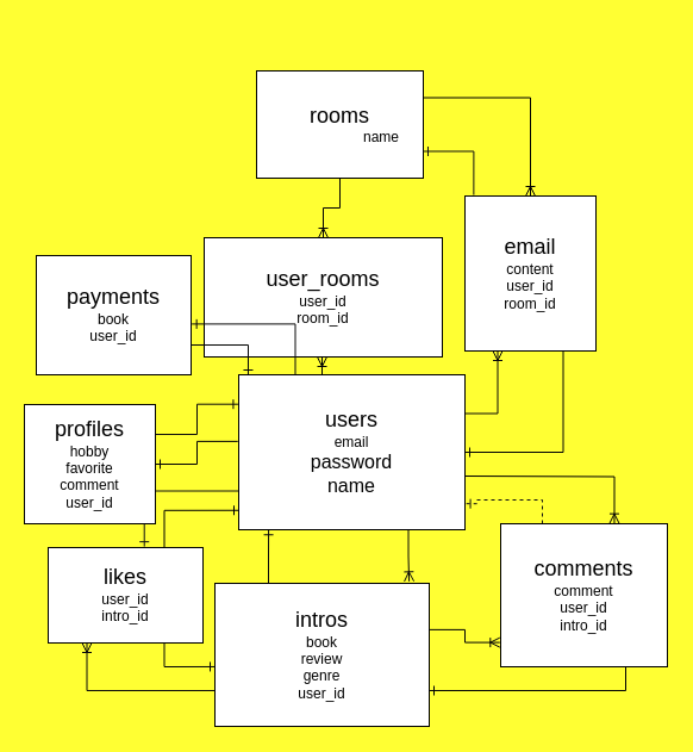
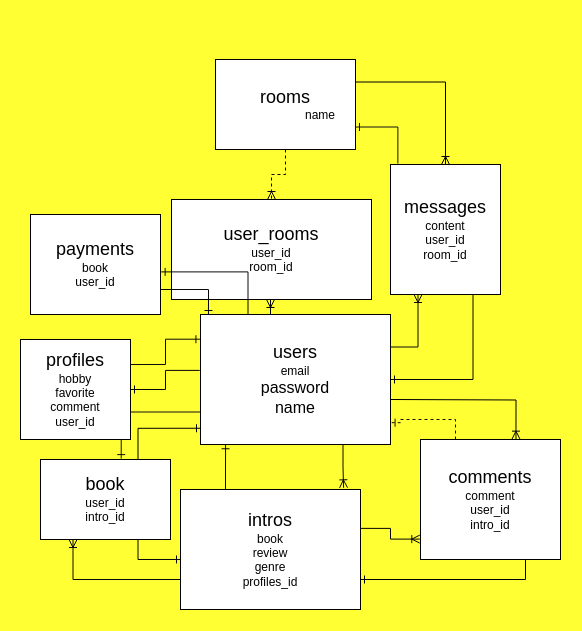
  <mxCell id="0" />
  <mxCell id="1" parent="0" />
  <mxCell id="2" style="edgeStyle=orthogonalEdgeStyle;rounded=0;orthogonalLoop=1;jettySize=auto;html=1;exitX=0.5;exitY=0;exitDx=0;exitDy=0;endArrow=ERoneToMany;endFill=0;strokeColor=#020303;" parent="1" target="15" edge="1"><mxGeometry relative="1" as="geometry"><mxPoint x="270" y="300" as="sourcePoint" /><Array as="points"><mxPoint x="270" y="255" /><mxPoint x="271" y="255" /></Array></mxGeometry></mxCell>
  <mxCell id="3" style="edgeStyle=orthogonalEdgeStyle;rounded=0;orthogonalLoop=1;jettySize=auto;html=1;exitX=1;exitY=0.5;exitDx=0;exitDy=0;entryX=0.682;entryY=-0.003;entryDx=0;entryDy=0;entryPerimeter=0;endArrow=ERoneToMany;endFill=0;strokeColor=#000000;" parent="1" target="11" edge="1"><mxGeometry relative="1" as="geometry"><mxPoint x="390" y="360" as="sourcePoint" /></mxGeometry></mxCell>
  <mxCell id="4" style="edgeStyle=orthogonalEdgeStyle;rounded=0;orthogonalLoop=1;jettySize=auto;html=1;exitX=0.5;exitY=0;exitDx=0;exitDy=0;endArrow=ERoneToMany;endFill=0;" parent="1" edge="1"><mxGeometry relative="1" as="geometry"><mxPoint x="270" y="280" as="targetPoint" /><mxPoint x="270" y="300" as="sourcePoint" /></mxGeometry></mxCell>
  <mxCell id="5" style="edgeStyle=orthogonalEdgeStyle;rounded=0;orthogonalLoop=1;jettySize=auto;html=1;exitX=0;exitY=0.75;exitDx=0;exitDy=0;entryX=0.25;entryY=1;entryDx=0;entryDy=0;endArrow=ERoneToMany;endFill=0;strokeColor=#0A0A0A;" parent="1" source="7" target="27" edge="1"><mxGeometry relative="1" as="geometry" /></mxCell>
  <mxCell id="6" style="edgeStyle=orthogonalEdgeStyle;rounded=0;orthogonalLoop=1;jettySize=auto;html=1;exitX=0.25;exitY=0;exitDx=0;exitDy=0;entryX=0.132;entryY=1.002;entryDx=0;entryDy=0;entryPerimeter=0;endArrow=ERone;endFill=0;strokeColor=#0A0A0A;" edge="1" parent="1" source="7" target="24"><mxGeometry relative="1" as="geometry" /></mxCell>
- <mxCell id="7" value="&lt;font style=&quot;font-size: 18px&quot;&gt;intros&lt;/font&gt;&lt;br&gt;book&lt;br&gt;review&lt;br&gt;genre&lt;br&gt;user_id" style="whiteSpace=wrap;html=1;align=center;" parent="1" vertex="1"><mxGeometry x="180" y="450" width="180" height="120" as="geometry" /></mxCell>
+ <mxCell id="7" value="&lt;font style=&quot;font-size: 18px&quot;&gt;intros&lt;/font&gt;&lt;br&gt;book&lt;br&gt;review&lt;br&gt;genre&lt;br&gt;profiles_id" style="whiteSpace=wrap;html=1;align=center;" parent="1" vertex="1"><mxGeometry x="180" y="450" width="180" height="120" as="geometry" /></mxCell>
  <mxCell id="8" style="edgeStyle=orthogonalEdgeStyle;rounded=0;orthogonalLoop=1;jettySize=auto;html=1;entryX=-0.005;entryY=0.83;entryDx=0;entryDy=0;endArrow=ERoneToMany;endFill=0;strokeColor=#050505;exitX=1.002;exitY=0.324;exitDx=0;exitDy=0;exitPerimeter=0;entryPerimeter=0;" parent="1" source="7" target="11" edge="1"><mxGeometry relative="1" as="geometry"><mxPoint x="400" y="580" as="sourcePoint" /></mxGeometry></mxCell>
  <mxCell id="9" style="edgeStyle=orthogonalEdgeStyle;rounded=0;orthogonalLoop=1;jettySize=auto;html=1;exitX=0.75;exitY=1;exitDx=0;exitDy=0;endArrow=ERone;endFill=0;entryX=1;entryY=0.75;entryDx=0;entryDy=0;strokeColor=#020303;" parent="1" source="11" target="7" edge="1"><mxGeometry relative="1" as="geometry"><mxPoint x="630" y="630" as="targetPoint" /></mxGeometry></mxCell>
  <mxCell id="10" style="edgeStyle=orthogonalEdgeStyle;rounded=0;orthogonalLoop=1;jettySize=auto;html=1;exitX=0.25;exitY=0;exitDx=0;exitDy=0;entryX=1.003;entryY=0.832;entryDx=0;entryDy=0;entryPerimeter=0;endArrow=ERone;endFill=0;strokeColor=#121212;dashed=1;" parent="1" source="11" target="24" edge="1"><mxGeometry relative="1" as="geometry" /></mxCell>
  <mxCell id="11" value="&lt;font&gt;&lt;span style=&quot;font-size: 18px&quot;&gt;comments&lt;/span&gt;&lt;br&gt;&lt;font style=&quot;font-size: 12px&quot;&gt;comment&lt;br&gt;user_id&lt;br&gt;intro_id&lt;/font&gt;&lt;br&gt;&lt;/font&gt;" style="whiteSpace=wrap;html=1;" parent="1" vertex="1"><mxGeometry x="420" y="400" width="140" height="120" as="geometry" /></mxCell>
- <mxCell id="12" style="edgeStyle=orthogonalEdgeStyle;rounded=0;orthogonalLoop=1;jettySize=auto;html=1;exitX=0.5;exitY=1;exitDx=0;exitDy=0;entryX=0.5;entryY=0;entryDx=0;entryDy=0;endArrow=ERoneToMany;endFill=0;strokeColor=#050505;" parent="1" source="14" target="15" edge="1"><mxGeometry relative="1" as="geometry" /></mxCell>
+ <mxCell id="12" style="edgeStyle=orthogonalEdgeStyle;rounded=0;orthogonalLoop=1;jettySize=auto;html=1;exitX=0.5;exitY=1;exitDx=0;exitDy=0;entryX=0.5;entryY=0;entryDx=0;entryDy=0;endArrow=ERoneToMany;endFill=0;strokeColor=#050505;dashed=1;" parent="1" source="14" target="15" edge="1"><mxGeometry relative="1" as="geometry" /></mxCell>
  <mxCell id="13" style="edgeStyle=orthogonalEdgeStyle;rounded=0;orthogonalLoop=1;jettySize=auto;html=1;exitX=1;exitY=0.25;exitDx=0;exitDy=0;entryX=0.5;entryY=0;entryDx=0;entryDy=0;endArrow=ERoneToMany;endFill=0;strokeColor=#000000;" parent="1" source="14" target="18" edge="1"><mxGeometry relative="1" as="geometry" /></mxCell>
  <mxCell id="14" value="&lt;font style=&quot;font-size: 18px&quot;&gt;&lt;br&gt;&lt;br&gt;&lt;br&gt;&lt;br&gt;rooms&lt;br&gt;&lt;/font&gt;&amp;nbsp; &amp;nbsp; &amp;nbsp; &amp;nbsp; &amp;nbsp; &amp;nbsp; &amp;nbsp; &amp;nbsp; &amp;nbsp; &amp;nbsp; &amp;nbsp; &amp;nbsp; &amp;nbsp; name&amp;nbsp; &amp;nbsp; &amp;nbsp; &amp;nbsp; &amp;nbsp; &amp;nbsp; &amp;nbsp; &amp;nbsp; &amp;nbsp; &amp;nbsp; &amp;nbsp; &amp;nbsp; &amp;nbsp; &amp;nbsp; &amp;nbsp; &amp;nbsp; &amp;nbsp; &amp;nbsp;&lt;br&gt;&lt;br&gt;&amp;nbsp; &amp;nbsp;&lt;br&gt;&lt;br&gt;&amp;nbsp;&lt;br&gt;&amp;nbsp;" style="whiteSpace=wrap;html=1;" parent="1" vertex="1"><mxGeometry x="215" y="20" width="140" height="90" as="geometry" /></mxCell>
  <mxCell id="15" value="&lt;font style=&quot;font-size: 18px&quot;&gt;user_rooms&lt;/font&gt;&lt;br&gt;user_id&lt;br&gt;room_id" style="whiteSpace=wrap;html=1;" parent="1" vertex="1"><mxGeometry x="171" y="160" width="200" height="100" as="geometry" /></mxCell>
  <mxCell id="16" style="edgeStyle=orthogonalEdgeStyle;rounded=0;orthogonalLoop=1;jettySize=auto;html=1;exitX=0.067;exitY=-0.007;exitDx=0;exitDy=0;entryX=1;entryY=0.75;entryDx=0;entryDy=0;endArrow=ERone;endFill=0;strokeColor=#121212;exitPerimeter=0;" parent="1" source="18" target="14" edge="1"><mxGeometry relative="1" as="geometry" /></mxCell>
  <mxCell id="17" style="edgeStyle=orthogonalEdgeStyle;rounded=0;orthogonalLoop=1;jettySize=auto;html=1;exitX=0.75;exitY=1;exitDx=0;exitDy=0;entryX=1;entryY=0.5;entryDx=0;entryDy=0;endArrow=ERone;endFill=0;strokeColor=#070807;" parent="1" source="18" target="24" edge="1"><mxGeometry relative="1" as="geometry" /></mxCell>
- <mxCell id="18" value="&lt;font style=&quot;font-size: 18px&quot;&gt;email&lt;/font&gt;&lt;br&gt;content&lt;br&gt;user_id&lt;br&gt;room_id" style="whiteSpace=wrap;html=1;" parent="1" vertex="1"><mxGeometry x="390" y="125" width="110" height="130" as="geometry" /></mxCell>
+ <mxCell id="18" value="&lt;font style=&quot;font-size: 18px&quot;&gt;messages&lt;/font&gt;&lt;br&gt;content&lt;br&gt;user_id&lt;br&gt;room_id" style="whiteSpace=wrap;html=1;" parent="1" vertex="1"><mxGeometry x="390" y="125" width="110" height="130" as="geometry" /></mxCell>
  <mxCell id="19" style="edgeStyle=orthogonalEdgeStyle;rounded=0;orthogonalLoop=1;jettySize=auto;html=1;exitX=0;exitY=0.75;exitDx=0;exitDy=0;entryX=0.621;entryY=-0.011;entryDx=0;entryDy=0;entryPerimeter=0;endArrow=ERone;endFill=0;strokeColor=#121212;" parent="1" source="24" target="27" edge="1"><mxGeometry relative="1" as="geometry" /></mxCell>
  <mxCell id="20" style="edgeStyle=orthogonalEdgeStyle;rounded=0;orthogonalLoop=1;jettySize=auto;html=1;exitX=-0.004;exitY=0.43;exitDx=0;exitDy=0;entryX=1;entryY=0.5;entryDx=0;entryDy=0;endArrow=ERone;endFill=0;strokeColor=#050505;exitPerimeter=0;" parent="1" source="24" target="29" edge="1"><mxGeometry relative="1" as="geometry" /></mxCell>
  <mxCell id="21" style="edgeStyle=orthogonalEdgeStyle;rounded=0;orthogonalLoop=1;jettySize=auto;html=1;exitX=1;exitY=0.25;exitDx=0;exitDy=0;entryX=0.25;entryY=1;entryDx=0;entryDy=0;endArrow=ERoneToMany;endFill=0;strokeColor=#0A0A0A;" parent="1" source="24" target="18" edge="1"><mxGeometry relative="1" as="geometry" /></mxCell>
  <mxCell id="22" style="edgeStyle=orthogonalEdgeStyle;rounded=0;orthogonalLoop=1;jettySize=auto;html=1;exitX=0.25;exitY=0;exitDx=0;exitDy=0;entryX=1.005;entryY=0.574;entryDx=0;entryDy=0;entryPerimeter=0;strokeColor=#0A0A0A;endArrow=ERone;endFill=0;" parent="1" source="24" target="31" edge="1"><mxGeometry relative="1" as="geometry" /></mxCell>
  <mxCell id="23" style="edgeStyle=orthogonalEdgeStyle;rounded=0;orthogonalLoop=1;jettySize=auto;html=1;exitX=0.75;exitY=1;exitDx=0;exitDy=0;entryX=0.906;entryY=-0.014;entryDx=0;entryDy=0;entryPerimeter=0;endArrow=ERoneToMany;endFill=0;strokeColor=#0A0A0A;" edge="1" parent="1" source="24" target="7"><mxGeometry relative="1" as="geometry" /></mxCell>
  <mxCell id="24" value="&lt;div&gt;&lt;span&gt;&lt;font style=&quot;font-size: 18px&quot;&gt;users&lt;/font&gt;&lt;/span&gt;&lt;/div&gt;&lt;div&gt;&lt;span&gt;&lt;font style=&quot;font-size: 12px&quot;&gt;email&lt;/font&gt;&lt;/span&gt;&lt;/div&gt;&lt;div&gt;&lt;span&gt;&lt;font size=&quot;3&quot;&gt;password&lt;/font&gt;&lt;/span&gt;&lt;/div&gt;&lt;div&gt;&lt;span&gt;&lt;font size=&quot;3&quot;&gt;name&lt;/font&gt;&lt;/span&gt;&lt;/div&gt;" style="whiteSpace=wrap;html=1;align=center;" parent="1" vertex="1"><mxGeometry x="200" y="275" width="190" height="130" as="geometry" /></mxCell>
  <mxCell id="25" style="edgeStyle=orthogonalEdgeStyle;rounded=0;orthogonalLoop=1;jettySize=auto;html=1;exitX=0.75;exitY=1;exitDx=0;exitDy=0;endArrow=ERone;endFill=0;strokeColor=#070807;entryX=0;entryY=0.583;entryDx=0;entryDy=0;entryPerimeter=0;" parent="1" source="27" target="7" edge="1"><mxGeometry relative="1" as="geometry"><mxPoint x="147" y="550" as="targetPoint" /></mxGeometry></mxCell>
  <mxCell id="26" style="edgeStyle=orthogonalEdgeStyle;rounded=0;orthogonalLoop=1;jettySize=auto;html=1;exitX=0.75;exitY=0;exitDx=0;exitDy=0;entryX=0;entryY=0.875;entryDx=0;entryDy=0;entryPerimeter=0;endArrow=ERone;endFill=0;strokeColor=#000000;" parent="1" source="27" target="24" edge="1"><mxGeometry relative="1" as="geometry" /></mxCell>
- <mxCell id="27" value="&lt;font style=&quot;font-size: 18px&quot;&gt;likes&lt;/font&gt;&lt;br&gt;user_id&lt;br&gt;intro_id" style="whiteSpace=wrap;html=1;" parent="1" vertex="1"><mxGeometry x="40" y="420" width="130" height="80" as="geometry" /></mxCell>
+ <mxCell id="27" value="&lt;font style=&quot;font-size: 18px&quot;&gt;book&lt;/font&gt;&lt;br&gt;user_id&lt;br&gt;intro_id" style="whiteSpace=wrap;html=1;" parent="1" vertex="1"><mxGeometry x="40" y="420" width="130" height="80" as="geometry" /></mxCell>
  <mxCell id="28" style="edgeStyle=orthogonalEdgeStyle;rounded=0;orthogonalLoop=1;jettySize=auto;html=1;exitX=1;exitY=0.25;exitDx=0;exitDy=0;entryX=-0.003;entryY=0.19;entryDx=0;entryDy=0;entryPerimeter=0;endArrow=ERone;endFill=0;strokeColor=#0A0A0A;" edge="1" parent="1" source="29" target="24"><mxGeometry relative="1" as="geometry" /></mxCell>
  <mxCell id="29" value="&lt;font style=&quot;font-size: 18px&quot;&gt;profiles&lt;br&gt;&lt;/font&gt;hobby&lt;br&gt;favorite&lt;br&gt;comment&lt;br&gt;user_id" style="whiteSpace=wrap;html=1;" parent="1" vertex="1"><mxGeometry x="20" y="300" width="110" height="100" as="geometry" /></mxCell>
  <mxCell id="30" style="edgeStyle=orthogonalEdgeStyle;rounded=0;orthogonalLoop=1;jettySize=auto;html=1;exitX=1;exitY=0.75;exitDx=0;exitDy=0;entryX=0.042;entryY=0;entryDx=0;entryDy=0;entryPerimeter=0;strokeColor=#070807;endArrow=ERone;endFill=0;" parent="1" source="31" target="24" edge="1"><mxGeometry relative="1" as="geometry" /></mxCell>
  <mxCell id="31" value="&lt;font style=&quot;font-size: 18px&quot;&gt;payments&lt;br&gt;&lt;/font&gt;book&lt;br&gt;user_id" style="whiteSpace=wrap;html=1;" parent="1" vertex="1"><mxGeometry x="30" y="175" width="130" height="100" as="geometry" /></mxCell>
